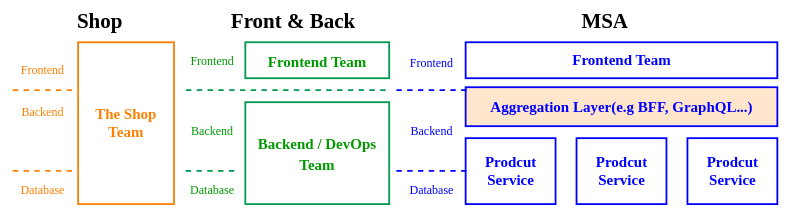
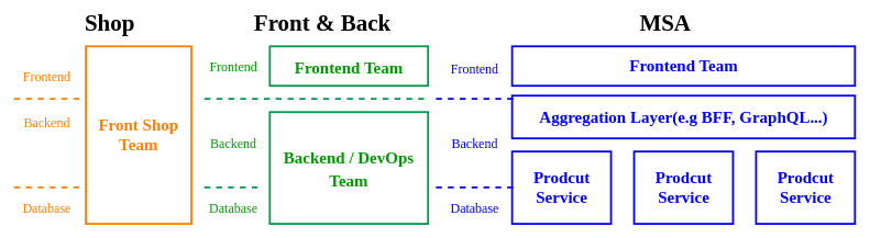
  <mxCell id="0" />
  <mxCell id="1" parent="0" />
- <mxCell id="2" value="The Shop Team" style="rounded=0;whiteSpace=wrap;html=1;fontFamily=Comic Sans MS;fontSize=25;fontStyle=1;strokeColor=#FF8000;strokeWidth=3;fontColor=#FF8000;" vertex="1" parent="1"><mxGeometry x="129" y="70" width="160" height="270" as="geometry" /></mxCell>
+ <mxCell id="2" value="Front Shop Team" style="rounded=0;whiteSpace=wrap;html=1;fontFamily=Comic Sans MS;fontSize=25;fontStyle=1;strokeColor=#FF8000;strokeWidth=3;fontColor=#FF8000;" vertex="1" parent="1"><mxGeometry x="129" y="70" width="160" height="270" as="geometry" /></mxCell>
  <mxCell id="3" value="&lt;font style=&quot;font-size: 25px&quot;&gt;Frontend Team&lt;/font&gt;" style="rounded=0;whiteSpace=wrap;html=1;fontFamily=Comic Sans MS;fontSize=30;fontStyle=1;strokeWidth=3;strokeColor=#00994D;fontColor=#009900;" vertex="1" parent="1"><mxGeometry x="408" y="70" width="240" height="60" as="geometry" /></mxCell>
  <mxCell id="4" value="&lt;font style=&quot;font-size: 25px&quot;&gt;Backend / DevOps Team&lt;/font&gt;" style="rounded=0;whiteSpace=wrap;html=1;fontFamily=Comic Sans MS;fontSize=30;fontStyle=1;strokeWidth=3;strokeColor=#00994D;fontColor=#009900;" vertex="1" parent="1"><mxGeometry x="408" y="170" width="240" height="170" as="geometry" /></mxCell>
  <mxCell id="5" value="" style="endArrow=none;dashed=1;html=1;fontFamily=Comic Sans MS;fontSize=25;strokeWidth=3;strokeColor=#00994D;fontColor=#009900;" edge="1" parent="1"><mxGeometry width="50" height="50" relative="1" as="geometry"><mxPoint x="309" y="150" as="sourcePoint" /><mxPoint x="650" y="150" as="targetPoint" /></mxGeometry></mxCell>
  <mxCell id="6" value="" style="endArrow=none;dashed=1;html=1;fontFamily=Comic Sans MS;fontSize=25;strokeWidth=3;strokeColor=#00994D;fontColor=#009900;" edge="1" parent="1"><mxGeometry width="50" height="50" relative="1" as="geometry"><mxPoint x="308.5" y="284.66" as="sourcePoint" /><mxPoint x="397.5" y="284.66" as="targetPoint" /></mxGeometry></mxCell>
  <mxCell id="7" value="" style="endArrow=none;dashed=1;html=1;fontFamily=Comic Sans MS;fontSize=25;strokeWidth=3;strokeColor=#FF8000;" edge="1" parent="1"><mxGeometry width="50" height="50" relative="1" as="geometry"><mxPoint x="20" y="150" as="sourcePoint" /><mxPoint x="120" y="150" as="targetPoint" /></mxGeometry></mxCell>
  <mxCell id="8" value="" style="endArrow=none;dashed=1;html=1;fontFamily=Comic Sans MS;fontSize=25;strokeWidth=3;strokeColor=#FF8000;" edge="1" parent="1"><mxGeometry width="50" height="50" relative="1" as="geometry"><mxPoint x="20" y="284.66" as="sourcePoint" /><mxPoint x="120" y="284.66" as="targetPoint" /><Array as="points"><mxPoint x="60" y="284.66" /></Array></mxGeometry></mxCell>
  <mxCell id="9" value="Frontend" style="text;html=1;strokeColor=none;fillColor=none;align=center;verticalAlign=middle;whiteSpace=wrap;rounded=0;fontFamily=Comic Sans MS;fontSize=20;fontColor=#FF8000;" vertex="1" parent="1"><mxGeometry x="30" y="100" width="80" height="30" as="geometry" /></mxCell>
  <mxCell id="10" value="Backend" style="text;html=1;strokeColor=none;fillColor=none;align=center;verticalAlign=middle;whiteSpace=wrap;rounded=0;fontFamily=Comic Sans MS;fontSize=20;fontColor=#FF8000;" vertex="1" parent="1"><mxGeometry x="30" y="170" width="80" height="30" as="geometry" /></mxCell>
  <mxCell id="11" value="Database" style="text;html=1;strokeColor=none;fillColor=none;align=center;verticalAlign=middle;whiteSpace=wrap;rounded=0;fontFamily=Comic Sans MS;fontSize=20;fontColor=#FF8000;" vertex="1" parent="1"><mxGeometry x="30" y="300" width="80" height="30" as="geometry" /></mxCell>
  <mxCell id="12" value="Frontend" style="text;html=1;strokeColor=none;fillColor=none;align=center;verticalAlign=middle;whiteSpace=wrap;rounded=0;fontFamily=Comic Sans MS;fontSize=20;fontColor=#009900;" vertex="1" parent="1"><mxGeometry x="313" y="85" width="80" height="30" as="geometry" /></mxCell>
  <mxCell id="13" value="Backend" style="text;html=1;strokeColor=none;fillColor=none;align=center;verticalAlign=middle;whiteSpace=wrap;rounded=0;fontFamily=Comic Sans MS;fontSize=20;fontColor=#009900;" vertex="1" parent="1"><mxGeometry x="313" y="202" width="80" height="30" as="geometry" /></mxCell>
  <mxCell id="14" value="Database" style="text;html=1;strokeColor=none;fillColor=none;align=center;verticalAlign=middle;whiteSpace=wrap;rounded=0;fontFamily=Comic Sans MS;fontSize=20;fontColor=#009900;" vertex="1" parent="1"><mxGeometry x="313" y="300" width="80" height="30" as="geometry" /></mxCell>
  <mxCell id="15" value="Shop" style="text;html=1;strokeColor=none;fillColor=none;align=center;verticalAlign=middle;whiteSpace=wrap;rounded=0;fontFamily=Comic Sans MS;fontSize=35;fontColor=#000000;fontStyle=1" vertex="1" parent="1"><mxGeometry x="90" y="20" width="151" height="30" as="geometry" /></mxCell>
  <mxCell id="16" value="Front &amp;amp; Back" style="text;html=1;strokeColor=none;fillColor=none;align=center;verticalAlign=middle;whiteSpace=wrap;rounded=0;fontFamily=Comic Sans MS;fontSize=35;fontColor=#000000;fontStyle=1" vertex="1" parent="1"><mxGeometry x="360" y="20" width="256" height="30" as="geometry" /></mxCell>
  <mxCell id="17" value="&lt;font style=&quot;font-size: 25px&quot;&gt;Frontend Team&lt;/font&gt;" style="rounded=0;whiteSpace=wrap;html=1;fontFamily=Comic Sans MS;fontSize=25;fontStyle=1;strokeWidth=3;strokeColor=#0000FF;fontColor=#0000FF;" vertex="1" parent="1"><mxGeometry x="775.5" y="70" width="520" height="60" as="geometry" /></mxCell>
- <mxCell id="18" value="&lt;font style=&quot;font-size: 25px&quot;&gt;Aggregation Layer(e.g BFF, GraphQL...)&lt;/font&gt;" style="rounded=0;whiteSpace=wrap;html=1;fontFamily=Comic Sans MS;fontSize=25;fontStyle=1;strokeWidth=3;strokeColor=#0000FF;fontColor=#0000FF;fillColor=#ffe6cc;" vertex="1" parent="1"><mxGeometry x="775.5" y="145" width="520" height="65" as="geometry" /></mxCell>
+ <mxCell id="18" value="&lt;font style=&quot;font-size: 25px&quot;&gt;Aggregation Layer(e.g BFF, GraphQL...)&lt;/font&gt;" style="rounded=0;whiteSpace=wrap;html=1;fontFamily=Comic Sans MS;fontSize=25;fontStyle=1;strokeWidth=3;strokeColor=#0000FF;fontColor=#0000FF;" vertex="1" parent="1"><mxGeometry x="775.5" y="145" width="520" height="65" as="geometry" /></mxCell>
  <mxCell id="19" value="Prodcut&lt;br&gt;Service" style="rounded=0;whiteSpace=wrap;html=1;fontFamily=Comic Sans MS;fontSize=25;fontStyle=1;strokeWidth=3;strokeColor=#0000FF;fontColor=#0000FF;" vertex="1" parent="1"><mxGeometry x="775.5" y="230" width="150" height="110" as="geometry" /></mxCell>
  <mxCell id="20" value="Prodcut&lt;br&gt;Service" style="rounded=0;whiteSpace=wrap;html=1;fontFamily=Comic Sans MS;fontSize=25;fontStyle=1;strokeWidth=3;strokeColor=#0000FF;fontColor=#0000FF;" vertex="1" parent="1"><mxGeometry x="960.5" y="230" width="150" height="110" as="geometry" /></mxCell>
  <mxCell id="21" value="Prodcut&lt;br&gt;Service" style="rounded=0;whiteSpace=wrap;html=1;fontFamily=Comic Sans MS;fontSize=25;fontStyle=1;strokeWidth=3;strokeColor=#0000FF;fontColor=#0000FF;" vertex="1" parent="1"><mxGeometry x="1145.5" y="230" width="150" height="110" as="geometry" /></mxCell>
  <mxCell id="22" value="" style="endArrow=none;dashed=1;html=1;fontFamily=Comic Sans MS;fontSize=25;strokeWidth=3;entryX=0;entryY=0.5;entryDx=0;entryDy=0;strokeColor=#0000FF;fontColor=#009900;" edge="1" parent="1"><mxGeometry width="50" height="50" relative="1" as="geometry"><mxPoint x="660" y="150" as="sourcePoint" /><mxPoint x="777" y="150" as="targetPoint" /><Array as="points"><mxPoint x="719" y="150" /></Array></mxGeometry></mxCell>
  <mxCell id="23" value="Frontend" style="text;html=1;strokeColor=none;fillColor=none;align=center;verticalAlign=middle;whiteSpace=wrap;rounded=0;fontFamily=Comic Sans MS;fontSize=20;fontColor=#0000FF;" vertex="1" parent="1"><mxGeometry x="678.5" y="87.5" width="80" height="30" as="geometry" /></mxCell>
  <mxCell id="24" value="" style="endArrow=none;dashed=1;html=1;fontFamily=Comic Sans MS;fontSize=25;strokeWidth=3;entryX=0;entryY=0.5;entryDx=0;entryDy=0;strokeColor=#0000FF;fontColor=#009900;" edge="1" parent="1"><mxGeometry width="50" height="50" relative="1" as="geometry"><mxPoint x="660" y="284.5" as="sourcePoint" /><mxPoint x="777" y="284.5" as="targetPoint" /><Array as="points"><mxPoint x="719" y="284.5" /></Array></mxGeometry></mxCell>
  <mxCell id="25" value="Backend" style="text;html=1;strokeColor=none;fillColor=none;align=center;verticalAlign=middle;whiteSpace=wrap;rounded=0;fontFamily=Comic Sans MS;fontSize=20;fontColor=#0000FF;" vertex="1" parent="1"><mxGeometry x="678.5" y="202" width="80" height="30" as="geometry" /></mxCell>
  <mxCell id="26" value="Database" style="text;html=1;strokeColor=none;fillColor=none;align=center;verticalAlign=middle;whiteSpace=wrap;rounded=0;fontFamily=Comic Sans MS;fontSize=20;fontColor=#0000FF;" vertex="1" parent="1"><mxGeometry x="678.5" y="300" width="80" height="30" as="geometry" /></mxCell>
  <mxCell id="27" value="MSA" style="text;html=1;strokeColor=none;fillColor=none;align=center;verticalAlign=middle;whiteSpace=wrap;rounded=0;fontFamily=Comic Sans MS;fontSize=35;fontColor=#000000;fontStyle=1" vertex="1" parent="1"><mxGeometry x="880" y="20" width="256" height="30" as="geometry" /></mxCell>
